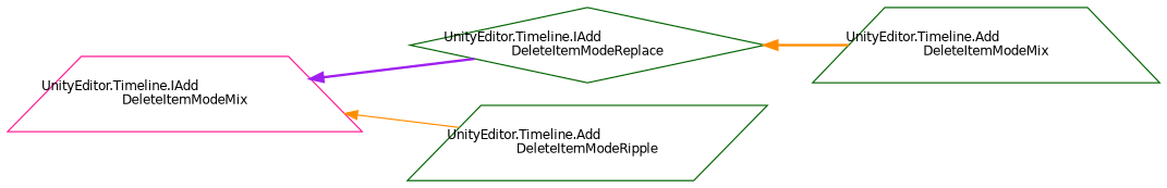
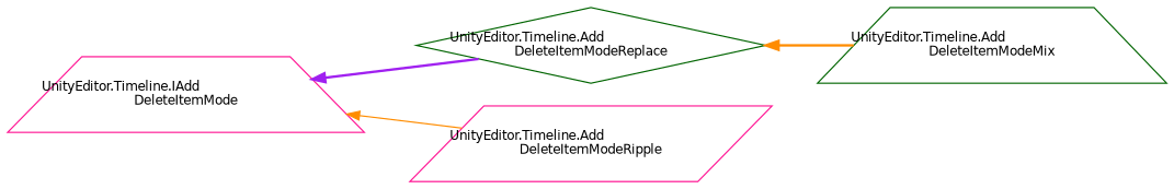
  digraph {
    rankdir=LR
    node [color=deeppink fillcolor=white fontname=Helvetica fontsize=10 shape=trapezium style=filled]
    edge [color=darkorange dir=back fontname=Helvetica fontsize=10 labelfontname=Helvetica labelfontsize=10 style=bold]
-   n1 [height=0.2 label="UnityEditor.Timeline.IAdd\lDeleteItemModeMix" width=0.4]
-   n2 [color=darkgreen height=0.2 label="UnityEditor.Timeline.IAdd\lDeleteItemModeReplace" shape=diamond width=0.4]
-   n3 [color=darkgreen height=0.2 label="UnityEditor.Timeline.Add\lDeleteItemModeRipple" shape=parallelogram width=0.4]
+   n1 [height=0.2 label="UnityEditor.Timeline.IAdd\lDeleteItemMode" width=0.4]
+   n2 [color=darkgreen height=0.2 label="UnityEditor.Timeline.Add\lDeleteItemModeReplace" shape=diamond width=0.4]
+   n3 [height=0.2 label="UnityEditor.Timeline.Add\lDeleteItemModeRipple" shape=parallelogram width=0.4]
    n4 [color=darkgreen height=0.2 label="UnityEditor.Timeline.Add\lDeleteItemModeMix" width=0.4]
    n1 -> n2 [color=purple]
    n1 -> n3 [style=solid]
    n2 -> n4
  }
